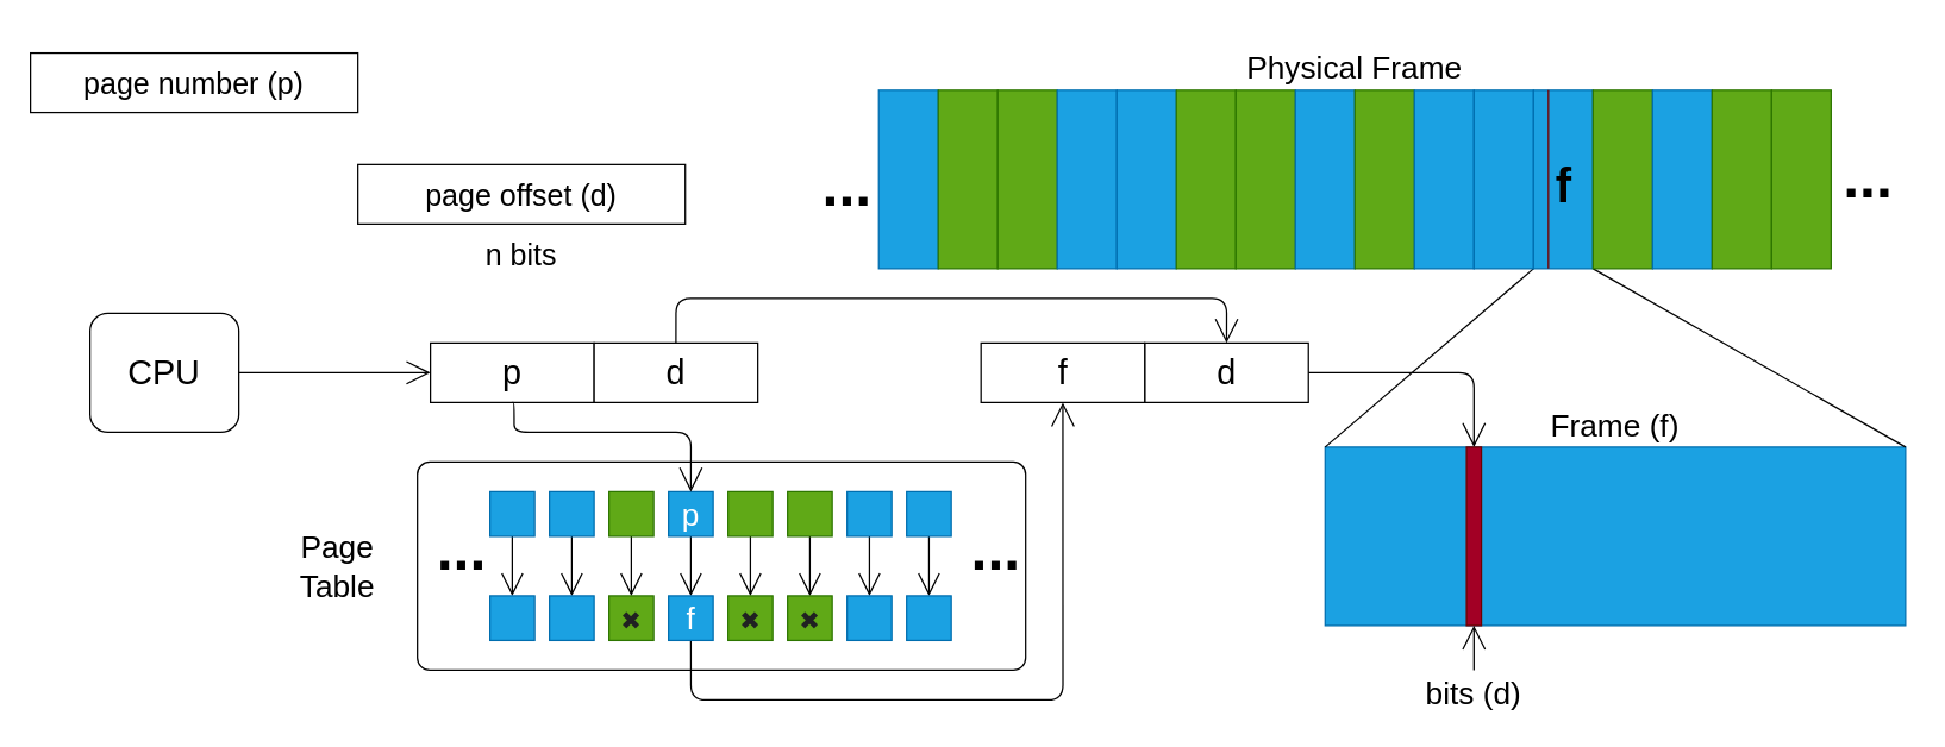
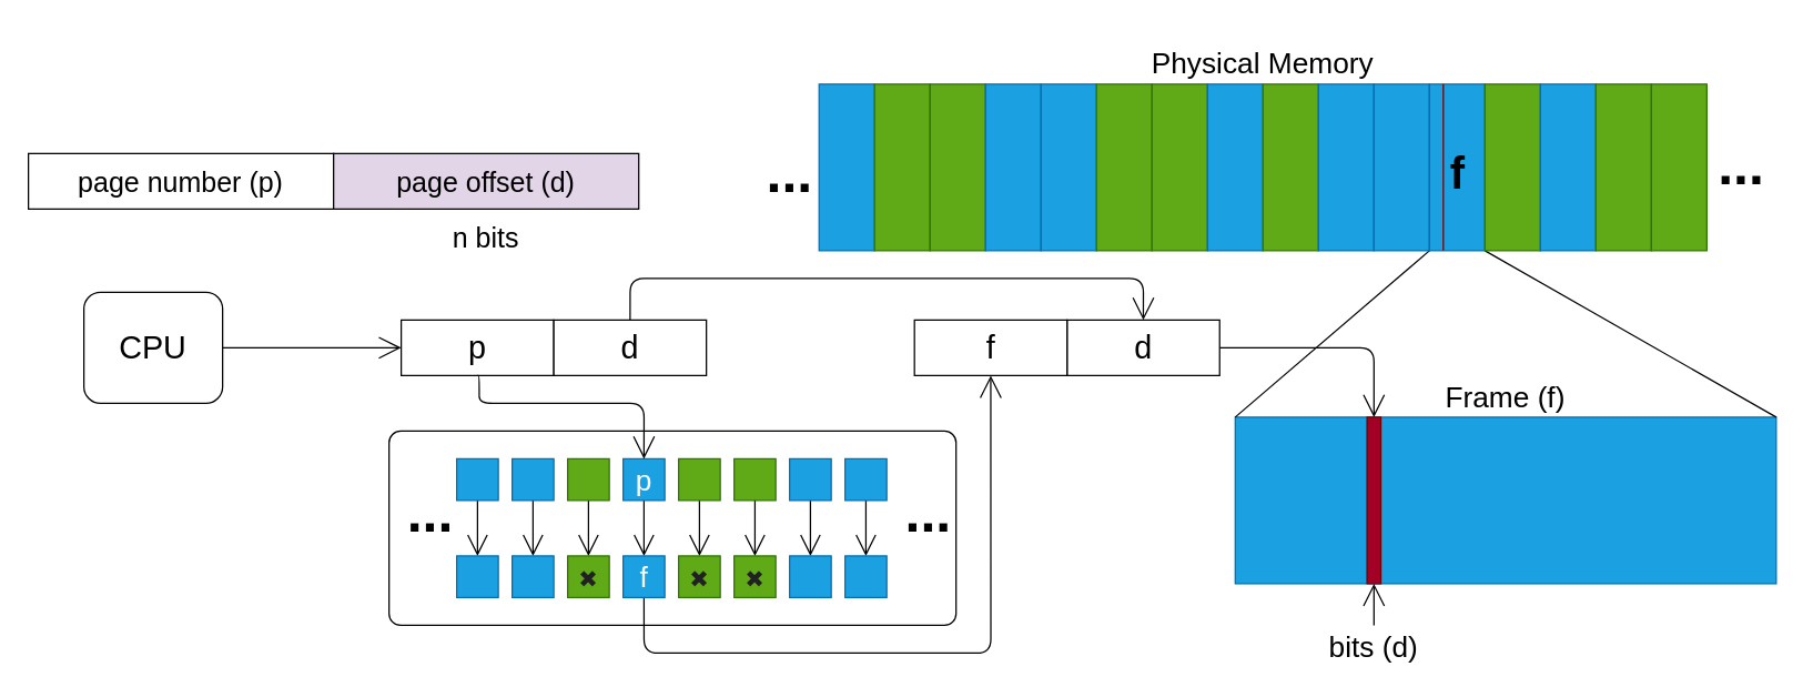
  <mxCell id="0" />
  <mxCell id="1" parent="0" />
- <mxCell id="2" value="page number (p)" style="rounded=0;whiteSpace=wrap;html=1;fontSize=20;" vertex="1" parent="1"><mxGeometry x="20" y="35" width="220" height="40" as="geometry" /></mxCell>
- <mxCell id="3" value="page offset (d)" style="rounded=0;whiteSpace=wrap;html=1;fontSize=20;" vertex="1" parent="1"><mxGeometry x="240" y="110" width="220" height="40" as="geometry" /></mxCell>
+ <mxCell id="2" value="page number (p)" style="rounded=0;whiteSpace=wrap;html=1;fontSize=20;" vertex="1" parent="1"><mxGeometry x="20" y="110" width="220" height="40" as="geometry" /></mxCell>
+ <mxCell id="3" value="page offset (d)" style="rounded=0;whiteSpace=wrap;html=1;fontSize=20;fillColor=#e1d5e7;" vertex="1" parent="1"><mxGeometry x="240" y="110" width="220" height="40" as="geometry" /></mxCell>
  <mxCell id="4" value="n bits" style="text;html=1;strokeColor=none;fillColor=none;align=center;verticalAlign=middle;whiteSpace=wrap;rounded=0;fontSize=20;" vertex="1" parent="1"><mxGeometry x="280" y="160" width="140" height="20" as="geometry" /></mxCell>
  <mxCell id="5" style="edgeStyle=orthogonalEdgeStyle;html=1;exitX=1;exitY=0.5;exitDx=0;exitDy=0;entryX=0;entryY=0.5;entryDx=0;entryDy=0;fontSize=23;endArrow=open;endFill=0;endSize=14;" edge="1" parent="1" source="6" target="7"><mxGeometry relative="1" as="geometry" /></mxCell>
  <mxCell id="6" value="CPU" style="rounded=1;whiteSpace=wrap;html=1;fontSize=23;" vertex="1" parent="1"><mxGeometry x="60" y="210" width="100" height="80" as="geometry" /></mxCell>
  <mxCell id="7" value="p" style="rounded=0;whiteSpace=wrap;html=1;fontSize=23;" vertex="1" parent="1"><mxGeometry x="288.75" y="230" width="110" height="40" as="geometry" /></mxCell>
  <mxCell id="8" style="edgeStyle=orthogonalEdgeStyle;html=1;exitX=0.5;exitY=0;exitDx=0;exitDy=0;entryX=0.5;entryY=0;entryDx=0;entryDy=0;fontSize=23;endArrow=open;endFill=0;endSize=14;" edge="1" parent="1" source="9" target="11"><mxGeometry relative="1" as="geometry"><Array as="points"><mxPoint x="454" y="200" /><mxPoint x="824" y="200" /></Array></mxGeometry></mxCell>
  <mxCell id="9" value="d" style="rounded=0;whiteSpace=wrap;html=1;fontSize=23;" vertex="1" parent="1"><mxGeometry x="398.75" y="230" width="110" height="40" as="geometry" /></mxCell>
  <mxCell id="10" style="edgeStyle=orthogonalEdgeStyle;html=1;exitX=1;exitY=0.5;exitDx=0;exitDy=0;fontSize=23;endArrow=open;endFill=0;endSize=14;entryX=0.5;entryY=0;entryDx=0;entryDy=0;" edge="1" parent="1" source="11" target="43"><mxGeometry relative="1" as="geometry"><mxPoint x="970" y="260.353" as="targetPoint" /></mxGeometry></mxCell>
  <mxCell id="11" value="d" style="rounded=0;whiteSpace=wrap;html=1;fontSize=23;" vertex="1" parent="1"><mxGeometry x="768.75" y="230" width="110" height="40" as="geometry" /></mxCell>
  <mxCell id="12" value="f" style="rounded=0;whiteSpace=wrap;html=1;fontSize=23;" vertex="1" parent="1"><mxGeometry x="658.75" y="230" width="110" height="40" as="geometry" /></mxCell>
  <mxCell id="13" value="" style="rounded=1;whiteSpace=wrap;html=1;fontSize=40;verticalAlign=bottom;arcSize=6;" vertex="1" parent="1"><mxGeometry x="280" y="310" width="408.75" height="140" as="geometry" /></mxCell>
  <mxCell id="14" style="edgeStyle=none;html=1;exitX=0.5;exitY=1;exitDx=0;exitDy=0;entryX=0.5;entryY=0;entryDx=0;entryDy=0;fontSize=30;endArrow=open;endFill=0;endSize=13;" edge="1" parent="1" source="15" target="16"><mxGeometry relative="1" as="geometry" /></mxCell>
  <mxCell id="15" value="" style="rounded=0;whiteSpace=wrap;html=1;fontSize=21;verticalAlign=bottom;fillColor=#1ba1e2;strokeColor=#006EAF;fontColor=#ffffff;" vertex="1" parent="1"><mxGeometry x="328.75" y="330" width="30" height="30" as="geometry" /></mxCell>
  <mxCell id="16" value="" style="rounded=0;whiteSpace=wrap;html=1;fontSize=21;verticalAlign=bottom;fillColor=#1ba1e2;strokeColor=#006EAF;fontColor=#ffffff;" vertex="1" parent="1"><mxGeometry x="328.75" y="400" width="30" height="30" as="geometry" /></mxCell>
  <mxCell id="17" style="edgeStyle=none;html=1;exitX=0.5;exitY=1;exitDx=0;exitDy=0;entryX=0.5;entryY=0;entryDx=0;entryDy=0;fontSize=30;endArrow=open;endFill=0;endSize=13;" edge="1" parent="1" source="18" target="19"><mxGeometry relative="1" as="geometry" /></mxCell>
  <mxCell id="18" value="" style="rounded=0;whiteSpace=wrap;html=1;fontSize=21;verticalAlign=bottom;fillColor=#1ba1e2;strokeColor=#006EAF;fontColor=#ffffff;" vertex="1" parent="1"><mxGeometry x="368.75" y="330" width="30" height="30" as="geometry" /></mxCell>
  <mxCell id="19" value="" style="rounded=0;whiteSpace=wrap;html=1;fontSize=21;verticalAlign=bottom;fillColor=#1ba1e2;strokeColor=#006EAF;fontColor=#ffffff;" vertex="1" parent="1"><mxGeometry x="368.75" y="400" width="30" height="30" as="geometry" /></mxCell>
  <mxCell id="20" style="edgeStyle=none;html=1;exitX=0.5;exitY=1;exitDx=0;exitDy=0;entryX=0.5;entryY=0;entryDx=0;entryDy=0;fontSize=30;endArrow=open;endFill=0;endSize=13;" edge="1" parent="1" source="21" target="22"><mxGeometry relative="1" as="geometry" /></mxCell>
  <mxCell id="21" value="" style="rounded=0;whiteSpace=wrap;html=1;fontSize=21;verticalAlign=bottom;fillColor=#60a917;strokeColor=#2D7600;fontColor=#ffffff;" vertex="1" parent="1"><mxGeometry x="408.75" y="330" width="30" height="30" as="geometry" /></mxCell>
  <mxCell id="22" value="&lt;span style=&quot;color: rgb(32, 33, 34); font-family: sans-serif; font-size: 16.8px;&quot;&gt;✖&lt;/span&gt;" style="rounded=0;whiteSpace=wrap;html=1;fontSize=21;verticalAlign=bottom;fillColor=#60a917;strokeColor=#2D7600;fontColor=#ffffff;" vertex="1" parent="1"><mxGeometry x="408.75" y="400" width="30" height="30" as="geometry" /></mxCell>
  <mxCell id="23" style="edgeStyle=none;html=1;exitX=0.5;exitY=1;exitDx=0;exitDy=0;entryX=0.5;entryY=0;entryDx=0;entryDy=0;fontSize=30;endArrow=open;endFill=0;endSize=13;" edge="1" parent="1" source="24" target="26"><mxGeometry relative="1" as="geometry" /></mxCell>
  <mxCell id="24" value="p" style="rounded=0;whiteSpace=wrap;html=1;fontSize=21;verticalAlign=bottom;fillColor=#1ba1e2;strokeColor=#006EAF;fontColor=#ffffff;" vertex="1" parent="1"><mxGeometry x="448.75" y="330" width="30" height="30" as="geometry" /></mxCell>
  <mxCell id="25" style="edgeStyle=orthogonalEdgeStyle;html=1;exitX=0.5;exitY=1;exitDx=0;exitDy=0;entryX=0.5;entryY=1;entryDx=0;entryDy=0;fontSize=23;endArrow=open;endFill=0;endSize=14;" edge="1" parent="1" source="26" target="12"><mxGeometry relative="1" as="geometry"><Array as="points"><mxPoint x="464" y="470" /><mxPoint x="714" y="470" /><mxPoint x="714" y="270" /></Array></mxGeometry></mxCell>
  <mxCell id="26" value="f" style="rounded=0;whiteSpace=wrap;html=1;fontSize=21;verticalAlign=bottom;fillColor=#1ba1e2;strokeColor=#006EAF;fontColor=#ffffff;" vertex="1" parent="1"><mxGeometry x="448.75" y="400" width="30" height="30" as="geometry" /></mxCell>
  <mxCell id="27" style="edgeStyle=none;html=1;exitX=0.5;exitY=1;exitDx=0;exitDy=0;entryX=0.5;entryY=0;entryDx=0;entryDy=0;fontSize=30;endArrow=open;endFill=0;endSize=13;" edge="1" parent="1" source="28"><mxGeometry relative="1" as="geometry"><mxPoint x="503.75" y="400" as="targetPoint" /></mxGeometry></mxCell>
  <mxCell id="28" value="" style="rounded=0;whiteSpace=wrap;html=1;fontSize=21;verticalAlign=bottom;fillColor=#60a917;strokeColor=#2D7600;fontColor=#ffffff;" vertex="1" parent="1"><mxGeometry x="488.75" y="330" width="30" height="30" as="geometry" /></mxCell>
  <mxCell id="29" style="edgeStyle=none;html=1;exitX=0.5;exitY=1;exitDx=0;exitDy=0;entryX=0.5;entryY=0;entryDx=0;entryDy=0;fontSize=30;endArrow=open;endFill=0;endSize=13;" edge="1" parent="1" source="30"><mxGeometry relative="1" as="geometry"><mxPoint x="543.75" y="400" as="targetPoint" /></mxGeometry></mxCell>
  <mxCell id="30" value="" style="rounded=0;whiteSpace=wrap;html=1;fontSize=21;verticalAlign=bottom;fillColor=#60a917;strokeColor=#2D7600;fontColor=#ffffff;" vertex="1" parent="1"><mxGeometry x="528.75" y="330" width="30" height="30" as="geometry" /></mxCell>
  <mxCell id="31" style="edgeStyle=none;html=1;exitX=0.5;exitY=1;exitDx=0;exitDy=0;entryX=0.5;entryY=0;entryDx=0;entryDy=0;fontSize=30;endArrow=open;endFill=0;endSize=13;" edge="1" parent="1" source="32" target="33"><mxGeometry relative="1" as="geometry" /></mxCell>
  <mxCell id="32" value="" style="rounded=0;whiteSpace=wrap;html=1;fontSize=21;verticalAlign=bottom;fillColor=#1ba1e2;strokeColor=#006EAF;fontColor=#ffffff;" vertex="1" parent="1"><mxGeometry x="568.75" y="330" width="30" height="30" as="geometry" /></mxCell>
  <mxCell id="33" value="" style="rounded=0;whiteSpace=wrap;html=1;fontSize=21;verticalAlign=bottom;fillColor=#1ba1e2;strokeColor=#006EAF;fontColor=#ffffff;" vertex="1" parent="1"><mxGeometry x="568.75" y="400" width="30" height="30" as="geometry" /></mxCell>
  <mxCell id="34" style="edgeStyle=none;html=1;exitX=0.5;exitY=1;exitDx=0;exitDy=0;entryX=0.5;entryY=0;entryDx=0;entryDy=0;fontSize=30;endArrow=open;endFill=0;endSize=13;" edge="1" parent="1" source="35" target="36"><mxGeometry relative="1" as="geometry" /></mxCell>
  <mxCell id="35" value="" style="rounded=0;whiteSpace=wrap;html=1;fontSize=21;verticalAlign=bottom;fillColor=#1ba1e2;strokeColor=#006EAF;fontColor=#ffffff;" vertex="1" parent="1"><mxGeometry x="608.75" y="330" width="30" height="30" as="geometry" /></mxCell>
  <mxCell id="36" value="" style="rounded=0;whiteSpace=wrap;html=1;fontSize=21;verticalAlign=bottom;fillColor=#1ba1e2;strokeColor=#006EAF;fontColor=#ffffff;" vertex="1" parent="1"><mxGeometry x="608.75" y="400" width="30" height="30" as="geometry" /></mxCell>
  <mxCell id="37" value="..." style="text;html=1;strokeColor=none;fillColor=none;align=center;verticalAlign=bottom;whiteSpace=wrap;rounded=0;fontSize=40;fontStyle=1" vertex="1" parent="1"><mxGeometry x="638.75" y="365" width="60" height="30" as="geometry" /></mxCell>
- <mxCell id="38" value="Page Table" style="text;html=1;strokeColor=none;fillColor=none;align=center;verticalAlign=middle;whiteSpace=wrap;rounded=0;fontSize=21;" vertex="1" parent="1"><mxGeometry x="190" y="355" width="72.5" height="50" as="geometry" /></mxCell>
  <mxCell id="39" value="&lt;span style=&quot;color: rgb(32, 33, 34); font-family: sans-serif; font-size: 16.8px;&quot;&gt;✖&lt;/span&gt;" style="rounded=0;whiteSpace=wrap;html=1;fontSize=21;verticalAlign=bottom;fillColor=#60a917;strokeColor=#2D7600;fontColor=#ffffff;" vertex="1" parent="1"><mxGeometry x="488.75" y="400" width="30" height="30" as="geometry" /></mxCell>
  <mxCell id="40" value="&lt;span style=&quot;color: rgb(32, 33, 34); font-family: sans-serif; font-size: 16.8px;&quot;&gt;✖&lt;/span&gt;" style="rounded=0;whiteSpace=wrap;html=1;fontSize=21;verticalAlign=bottom;fillColor=#60a917;strokeColor=#2D7600;fontColor=#ffffff;" vertex="1" parent="1"><mxGeometry x="528.75" y="400" width="30" height="30" as="geometry" /></mxCell>
  <mxCell id="41" style="edgeStyle=orthogonalEdgeStyle;html=1;exitX=0.5;exitY=1;exitDx=0;exitDy=0;entryX=0.5;entryY=0;entryDx=0;entryDy=0;fontSize=23;endArrow=open;endFill=0;endSize=14;" edge="1" parent="1" source="7" target="24"><mxGeometry relative="1" as="geometry"><Array as="points"><mxPoint x="345" y="270" /><mxPoint x="345" y="290" /><mxPoint x="464" y="290" /></Array></mxGeometry></mxCell>
  <mxCell id="42" value="" style="rounded=0;whiteSpace=wrap;html=1;fontSize=23;fillColor=#1ba1e2;strokeColor=#006EAF;fontColor=#ffffff;" vertex="1" parent="1"><mxGeometry x="890" y="300" width="390" height="120" as="geometry" /></mxCell>
  <mxCell id="43" value="" style="rounded=0;whiteSpace=wrap;html=1;fontSize=23;fillColor=#a20025;strokeColor=#6F0000;fontColor=#ffffff;" vertex="1" parent="1"><mxGeometry x="985" y="300" width="10" height="120" as="geometry" /></mxCell>
  <mxCell id="44" value="" style="endArrow=none;html=1;fontSize=23;endSize=14;entryX=0;entryY=0;entryDx=0;entryDy=0;exitX=0;exitY=0;exitDx=0;exitDy=0;" edge="1" parent="1" source="42" target="57"><mxGeometry width="50" height="50" relative="1" as="geometry"><mxPoint x="1000" y="270" as="sourcePoint" /><mxPoint x="1050" y="220" as="targetPoint" /></mxGeometry></mxCell>
  <mxCell id="45" value="" style="endArrow=none;html=1;fontSize=23;endSize=14;entryX=0;entryY=1;entryDx=0;entryDy=0;exitX=1;exitY=0;exitDx=0;exitDy=0;" edge="1" parent="1" source="42" target="57"><mxGeometry width="50" height="50" relative="1" as="geometry"><mxPoint x="960" y="310" as="sourcePoint" /><mxPoint x="1040" y="190" as="targetPoint" /></mxGeometry></mxCell>
  <mxCell id="46" value="" style="rounded=0;whiteSpace=wrap;html=1;fontSize=23;rotation=-90;fillColor=#1ba1e2;strokeColor=#006EAF;fontColor=#ffffff;" vertex="1" parent="1"><mxGeometry x="550" y="100" width="120" height="40" as="geometry" /></mxCell>
  <mxCell id="47" value="" style="rounded=0;whiteSpace=wrap;html=1;fontSize=23;rotation=-90;fillColor=#60a917;strokeColor=#2D7600;fontColor=#ffffff;" vertex="1" parent="1"><mxGeometry x="590" y="100" width="120" height="40" as="geometry" /></mxCell>
  <mxCell id="48" value="" style="rounded=0;whiteSpace=wrap;html=1;fontSize=23;rotation=-90;fillColor=#60a917;strokeColor=#2D7600;fontColor=#ffffff;" vertex="1" parent="1"><mxGeometry x="630" y="100" width="120" height="40" as="geometry" /></mxCell>
  <mxCell id="49" value="" style="rounded=0;whiteSpace=wrap;html=1;fontSize=23;rotation=-90;fillColor=#1ba1e2;strokeColor=#006EAF;fontColor=#ffffff;" vertex="1" parent="1"><mxGeometry x="670" y="100" width="120" height="40" as="geometry" /></mxCell>
  <mxCell id="50" value="" style="rounded=0;whiteSpace=wrap;html=1;fontSize=23;rotation=-90;fillColor=#1ba1e2;strokeColor=#006EAF;fontColor=#ffffff;" vertex="1" parent="1"><mxGeometry x="710" y="100" width="120" height="40" as="geometry" /></mxCell>
  <mxCell id="51" value="" style="rounded=0;whiteSpace=wrap;html=1;fontSize=23;rotation=-90;fillColor=#60a917;strokeColor=#2D7600;fontColor=#ffffff;" vertex="1" parent="1"><mxGeometry x="750" y="100" width="120" height="40" as="geometry" /></mxCell>
  <mxCell id="52" value="" style="rounded=0;whiteSpace=wrap;html=1;fontSize=23;rotation=-90;fillColor=#60a917;strokeColor=#2D7600;fontColor=#ffffff;" vertex="1" parent="1"><mxGeometry x="790" y="100" width="120" height="40" as="geometry" /></mxCell>
  <mxCell id="53" value="" style="rounded=0;whiteSpace=wrap;html=1;fontSize=23;rotation=-90;fillColor=#1ba1e2;strokeColor=#006EAF;fontColor=#ffffff;" vertex="1" parent="1"><mxGeometry x="830" y="100" width="120" height="40" as="geometry" /></mxCell>
  <mxCell id="54" value="" style="rounded=0;whiteSpace=wrap;html=1;fontSize=23;rotation=-90;fillColor=#60a917;strokeColor=#2D7600;fontColor=#ffffff;" vertex="1" parent="1"><mxGeometry x="870" y="100" width="120" height="40" as="geometry" /></mxCell>
  <mxCell id="55" value="" style="rounded=0;whiteSpace=wrap;html=1;fontSize=23;rotation=-90;fillColor=#1ba1e2;strokeColor=#006EAF;fontColor=#ffffff;" vertex="1" parent="1"><mxGeometry x="910" y="100" width="120" height="40" as="geometry" /></mxCell>
  <mxCell id="56" value="" style="rounded=0;whiteSpace=wrap;html=1;fontSize=23;rotation=-90;fillColor=#1ba1e2;strokeColor=#006EAF;fontColor=#ffffff;" vertex="1" parent="1"><mxGeometry x="950" y="100" width="120" height="40" as="geometry" /></mxCell>
  <mxCell id="57" value="" style="rounded=0;whiteSpace=wrap;html=1;fontSize=23;rotation=-90;fillColor=#1ba1e2;strokeColor=#006EAF;fontColor=#ffffff;" vertex="1" parent="1"><mxGeometry x="990" y="100" width="120" height="40" as="geometry" /></mxCell>
  <mxCell id="58" value="" style="rounded=0;whiteSpace=wrap;html=1;fontSize=23;rotation=-90;fillColor=#60a917;strokeColor=#2D7600;fontColor=#ffffff;" vertex="1" parent="1"><mxGeometry x="1030" y="100" width="120" height="40" as="geometry" /></mxCell>
  <mxCell id="59" value="" style="rounded=0;whiteSpace=wrap;html=1;fontSize=23;rotation=-90;fillColor=#1ba1e2;strokeColor=#006EAF;fontColor=#ffffff;" vertex="1" parent="1"><mxGeometry x="1070" y="100" width="120" height="40" as="geometry" /></mxCell>
  <mxCell id="60" value="" style="rounded=0;whiteSpace=wrap;html=1;fontSize=23;rotation=-90;fillColor=#60a917;strokeColor=#2D7600;fontColor=#ffffff;" vertex="1" parent="1"><mxGeometry x="1110" y="100" width="120" height="40" as="geometry" /></mxCell>
  <mxCell id="61" value="" style="rounded=0;whiteSpace=wrap;html=1;fontSize=23;rotation=-90;fillColor=#60a917;strokeColor=#2D7600;fontColor=#ffffff;" vertex="1" parent="1"><mxGeometry x="1150" y="100" width="120" height="40" as="geometry" /></mxCell>
  <mxCell id="62" value="" style="endArrow=none;html=1;fontSize=23;endSize=14;entryX=1;entryY=0.25;entryDx=0;entryDy=0;exitX=0;exitY=0.25;exitDx=0;exitDy=0;fillColor=#a20025;strokeColor=#6F0000;" edge="1" parent="1" source="57" target="57"><mxGeometry width="50" height="50" relative="1" as="geometry"><mxPoint x="960" y="310" as="sourcePoint" /><mxPoint x="1040" y="190" as="targetPoint" /></mxGeometry></mxCell>
  <mxCell id="63" value="..." style="text;html=1;strokeColor=none;fillColor=none;align=center;verticalAlign=bottom;whiteSpace=wrap;rounded=0;fontSize=40;fontStyle=1" vertex="1" parent="1"><mxGeometry x="538.75" y="120" width="60" height="30" as="geometry" /></mxCell>
  <mxCell id="64" value="..." style="text;html=1;strokeColor=none;fillColor=none;align=center;verticalAlign=bottom;whiteSpace=wrap;rounded=0;fontSize=40;fontStyle=1" vertex="1" parent="1"><mxGeometry x="1225" y="115" width="60" height="30" as="geometry" /></mxCell>
  <mxCell id="65" value="..." style="text;html=1;strokeColor=none;fillColor=none;align=center;verticalAlign=bottom;whiteSpace=wrap;rounded=0;fontSize=40;fontStyle=1" vertex="1" parent="1"><mxGeometry x="280" y="365" width="60" height="30" as="geometry" /></mxCell>
  <mxCell id="66" value="f" style="text;html=1;strokeColor=none;fillColor=none;align=center;verticalAlign=middle;whiteSpace=wrap;rounded=0;fontSize=32;fontStyle=1" vertex="1" parent="1"><mxGeometry x="1013.75" y="100" width="72.5" height="50" as="geometry" /></mxCell>
  <mxCell id="67" value="Frame (f)" style="text;html=1;strokeColor=none;fillColor=none;align=center;verticalAlign=middle;whiteSpace=wrap;rounded=0;fontSize=21;" vertex="1" parent="1"><mxGeometry x="1025" y="260" width="120" height="50" as="geometry" /></mxCell>
- <mxCell id="68" value="Physical Frame" style="text;html=1;strokeColor=none;fillColor=none;align=center;verticalAlign=middle;whiteSpace=wrap;rounded=0;fontSize=21;" vertex="1" parent="1"><mxGeometry x="590" y="20" width="640" height="50" as="geometry" /></mxCell>
+ <mxCell id="68" value="Physical Memory" style="text;html=1;strokeColor=none;fillColor=none;align=center;verticalAlign=middle;whiteSpace=wrap;rounded=0;fontSize=21;" vertex="1" parent="1"><mxGeometry x="590" y="20" width="640" height="50" as="geometry" /></mxCell>
  <mxCell id="69" style="edgeStyle=orthogonalEdgeStyle;html=1;exitX=0.5;exitY=0;exitDx=0;exitDy=0;entryX=0.5;entryY=1;entryDx=0;entryDy=0;fontSize=23;endArrow=open;endFill=0;endSize=14;" edge="1" parent="1" source="70" target="43"><mxGeometry relative="1" as="geometry" /></mxCell>
  <mxCell id="70" value="bits (d)" style="text;html=1;strokeColor=none;fillColor=none;align=center;verticalAlign=middle;whiteSpace=wrap;rounded=0;fontSize=21;" vertex="1" parent="1"><mxGeometry x="930" y="450" width="120" height="30" as="geometry" /></mxCell>
